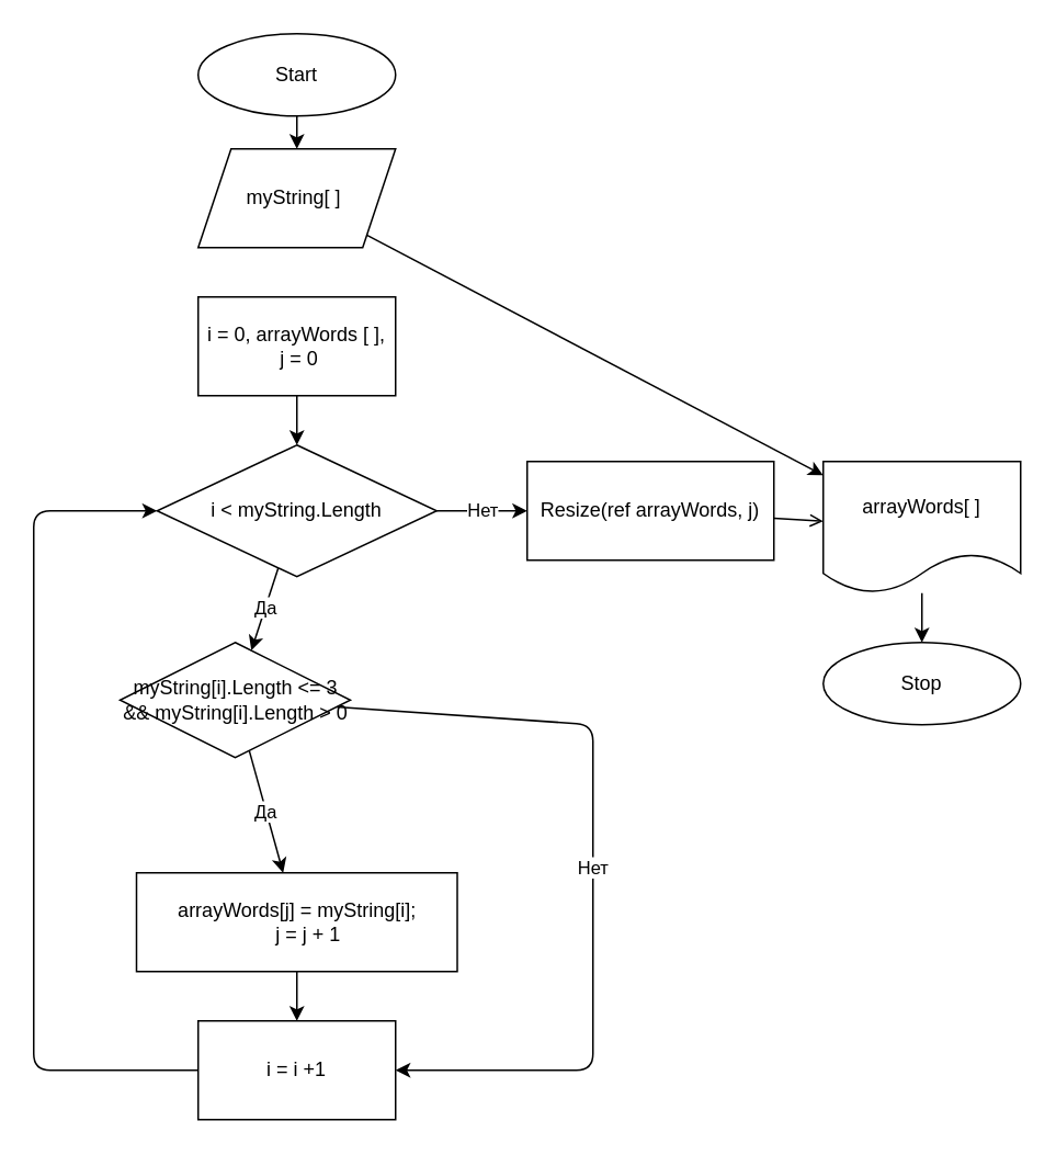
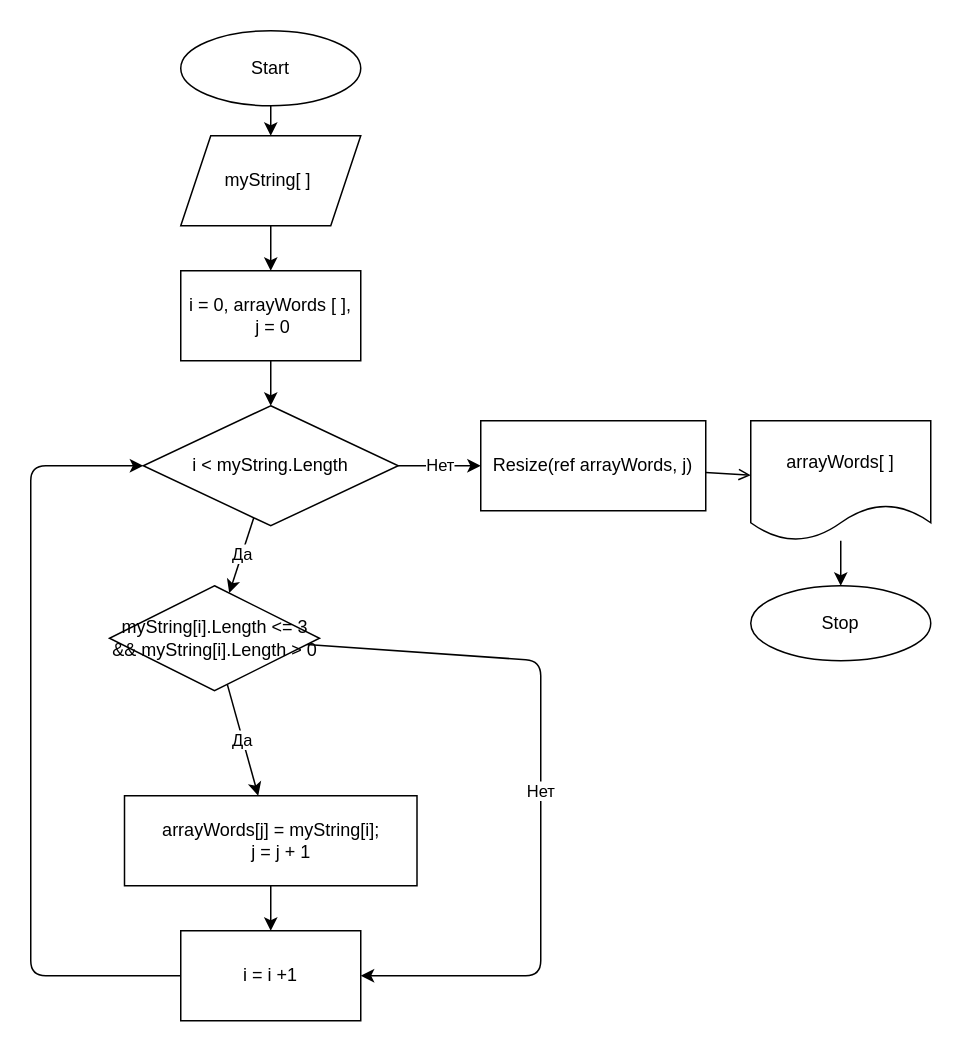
  <mxCell id="0" />
  <mxCell id="1" parent="0" />
  <mxCell id="2" value="" style="edgeStyle=none;html=1;" edge="1" parent="1" source="3" target="5"><mxGeometry relative="1" as="geometry" /></mxCell>
  <mxCell id="3" value="Start" style="ellipse;whiteSpace=wrap;html=1;" parent="1" vertex="1"><mxGeometry x="120" y="20" width="120" height="50" as="geometry" /></mxCell>
- <mxCell id="4" value="" style="edgeStyle=none;html=1;" edge="1" parent="1" source="5" target="22"><mxGeometry relative="1" as="geometry" /></mxCell>
+ <mxCell id="4" value="" style="edgeStyle=none;html=1;" edge="1" parent="1" source="5" target="7"><mxGeometry relative="1" as="geometry" /></mxCell>
  <mxCell id="5" value="myString[ ]&amp;nbsp;" style="shape=parallelogram;perimeter=parallelogramPerimeter;whiteSpace=wrap;html=1;fixedSize=1;" parent="1" vertex="1"><mxGeometry x="120" y="90" width="120" height="60" as="geometry" /></mxCell>
  <mxCell id="6" value="" style="edgeStyle=none;html=1;" edge="1" parent="1" source="7" target="10"><mxGeometry relative="1" as="geometry" /></mxCell>
  <mxCell id="7" value="i = 0,&amp;nbsp;arrayWords [ ],&lt;br&gt;&amp;nbsp;j = 0" style="rounded=0;whiteSpace=wrap;html=1;" parent="1" vertex="1"><mxGeometry x="120" y="180" width="120" height="60" as="geometry" /></mxCell>
  <mxCell id="8" value="Да" style="edgeStyle=none;html=1;" edge="1" parent="1" source="10" target="15"><mxGeometry relative="1" as="geometry" /></mxCell>
  <mxCell id="9" value="Нет" style="edgeStyle=none;html=1;" edge="1" parent="1" source="10" target="19"><mxGeometry relative="1" as="geometry"><Array as="points"><mxPoint x="290" y="310" /></Array></mxGeometry></mxCell>
  <mxCell id="10" value="i &amp;lt;&amp;nbsp;myString.Length" style="rhombus;whiteSpace=wrap;html=1;" parent="1" vertex="1"><mxGeometry x="95" y="270" width="170" height="80" as="geometry" /></mxCell>
  <mxCell id="11" style="edgeStyle=none;html=1;entryX=0;entryY=0.5;entryDx=0;entryDy=0;" edge="1" parent="1" source="12" target="10"><mxGeometry relative="1" as="geometry"><Array as="points"><mxPoint x="20" y="650" /><mxPoint x="20" y="310" /></Array></mxGeometry></mxCell>
  <mxCell id="12" value="i = i +1" style="rounded=0;whiteSpace=wrap;html=1;" vertex="1" parent="1"><mxGeometry x="120" y="620" width="120" height="60" as="geometry" /></mxCell>
  <mxCell id="13" value="Да" style="edgeStyle=none;html=1;" edge="1" parent="1" source="15" target="17"><mxGeometry relative="1" as="geometry" /></mxCell>
  <mxCell id="14" value="Нет" style="edgeStyle=none;html=1;entryX=1;entryY=0.5;entryDx=0;entryDy=0;" edge="1" parent="1" source="15" target="12"><mxGeometry relative="1" as="geometry"><Array as="points"><mxPoint x="360" y="440" /><mxPoint x="360" y="500" /><mxPoint x="360" y="550" /><mxPoint x="360" y="650" /></Array></mxGeometry></mxCell>
  <mxCell id="15" value="myString[i].Length &amp;lt;= 3 &amp;amp;&amp;amp; myString[i].Length &amp;gt; 0" style="rhombus;whiteSpace=wrap;html=1;" vertex="1" parent="1"><mxGeometry x="72.5" y="390" width="140" height="70" as="geometry" /></mxCell>
  <mxCell id="16" value="" style="edgeStyle=none;html=1;" edge="1" parent="1" source="17" target="12"><mxGeometry relative="1" as="geometry" /></mxCell>
  <mxCell id="17" value="&lt;div&gt;arrayWords[j] = myString[i];&lt;/div&gt;&lt;div&gt;&amp;nbsp; &amp;nbsp; j = j + 1&lt;/div&gt;" style="rounded=0;whiteSpace=wrap;html=1;" vertex="1" parent="1"><mxGeometry x="82.5" y="530" width="195" height="60" as="geometry" /></mxCell>
  <mxCell id="18" value="" style="edgeStyle=none;html=1;endArrow=open;" edge="1" parent="1" source="19" target="22"><mxGeometry relative="1" as="geometry" /></mxCell>
  <mxCell id="19" value="Resize(ref arrayWords, j)" style="rounded=0;whiteSpace=wrap;html=1;" vertex="1" parent="1"><mxGeometry x="320" y="280" width="150" height="60" as="geometry" /></mxCell>
  <mxCell id="20" value="Stop" style="ellipse;whiteSpace=wrap;html=1;" vertex="1" parent="1"><mxGeometry x="500" y="390" width="120" height="50" as="geometry" /></mxCell>
  <mxCell id="21" value="" style="edgeStyle=none;html=1;" edge="1" parent="1" source="22" target="20"><mxGeometry relative="1" as="geometry" /></mxCell>
  <mxCell id="22" value="arrayWords[ ]" style="shape=document;whiteSpace=wrap;html=1;boundedLbl=1;" vertex="1" parent="1"><mxGeometry x="500" y="280" width="120" height="80" as="geometry" /></mxCell>
